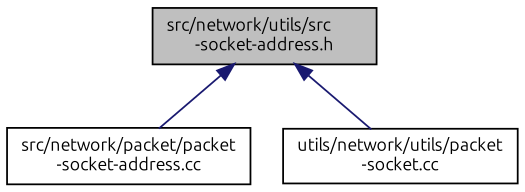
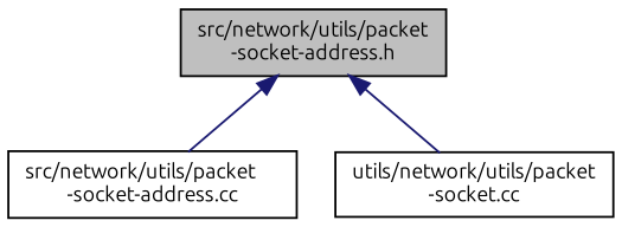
  digraph {
    fontname=Ubuntu
    node [color=black fillcolor=white fontname=Ubuntu fontsize=10 shape=record style=filled]
    edge [color=midnightblue dir=back fontname=Ubuntu fontsize=10 labelfontname=Helvetica labelfontsize=10 style=solid]
-   n1 [fillcolor=grey75 fontcolor=black height=0.2 label="src/network/utils/src\l-socket-address.h" width=0.4]
-   n2 [height=0.2 label="src/network/packet/packet\l-socket-address.cc" width=0.4]
+   n1 [fillcolor=grey75 fontcolor=black height=0.2 label="src/network/utils/packet\l-socket-address.h" width=0.4]
+   n2 [height=0.2 label="src/network/utils/packet\l-socket-address.cc" width=0.4]
    n3 [height=0.2 label="utils/network/utils/packet\l-socket.cc" width=0.4]
    n1 -> n2
    n1 -> n3
  }
